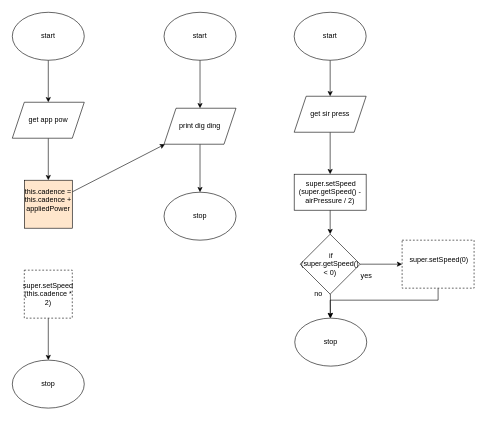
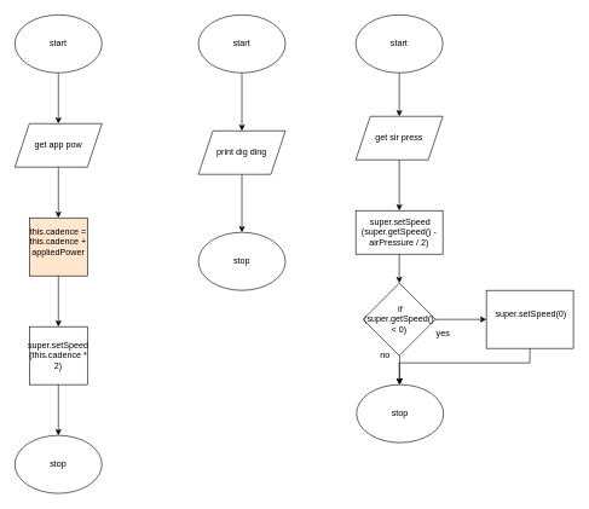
  <mxCell id="0" />
  <mxCell id="1" parent="0" />
  <mxCell id="2" value="stop" style="ellipse;whiteSpace=wrap;html=1;" parent="1" vertex="1"><mxGeometry x="20" y="600" width="120" height="80" as="geometry" /></mxCell>
  <mxCell id="3" value="" style="edgeStyle=none;html=1;" parent="1" source="4" target="6" edge="1"><mxGeometry relative="1" as="geometry" /></mxCell>
  <mxCell id="4" value="start" style="ellipse;whiteSpace=wrap;html=1;" parent="1" vertex="1"><mxGeometry x="20" y="20" width="120" height="80" as="geometry" /></mxCell>
  <mxCell id="5" value="" style="edgeStyle=none;html=1;" parent="1" source="6" target="8" edge="1"><mxGeometry relative="1" as="geometry" /></mxCell>
  <mxCell id="6" value="get app pow" style="shape=parallelogram;perimeter=parallelogramPerimeter;whiteSpace=wrap;html=1;fixedSize=1;" parent="1" vertex="1"><mxGeometry x="20" y="170" width="120" height="60" as="geometry" /></mxCell>
- <mxCell id="7" value="" style="edgeStyle=none;html=1;" parent="1" source="8" target="15" edge="1"><mxGeometry relative="1" as="geometry" /></mxCell>
+ <mxCell id="7" value="" style="edgeStyle=none;html=1;" parent="1" source="8" target="10" edge="1"><mxGeometry relative="1" as="geometry" /></mxCell>
  <mxCell id="8" value="&lt;div&gt;this.cadence = this.cadence + appliedPower&lt;/div&gt;&lt;div&gt;&lt;br&gt;&lt;/div&gt;" style="whiteSpace=wrap;html=1;aspect=fixed;fillColor=#ffe6cc;" parent="1" vertex="1"><mxGeometry x="40" y="300" width="80" height="80" as="geometry" /></mxCell>
  <mxCell id="9" value="" style="edgeStyle=none;html=1;" parent="1" source="10" target="2" edge="1"><mxGeometry relative="1" as="geometry" /></mxCell>
- <mxCell id="10" value="super.setSpeed&lt;br&gt;(this.cadence * 2)" style="whiteSpace=wrap;html=1;aspect=fixed;dashed=1;" parent="1" vertex="1"><mxGeometry x="40" y="450" width="80" height="80" as="geometry" /></mxCell>
+ <mxCell id="10" value="super.setSpeed&lt;br&gt;(this.cadence * 2)" style="whiteSpace=wrap;html=1;aspect=fixed;" parent="1" vertex="1"><mxGeometry x="40" y="450" width="80" height="80" as="geometry" /></mxCell>
  <mxCell id="11" value="stop" style="ellipse;whiteSpace=wrap;html=1;" parent="1" vertex="1"><mxGeometry x="273" y="320" width="120" height="80" as="geometry" /></mxCell>
  <mxCell id="12" value="" style="edgeStyle=none;html=1;" parent="1" source="13" target="15" edge="1"><mxGeometry relative="1" as="geometry" /></mxCell>
  <mxCell id="13" value="start" style="ellipse;whiteSpace=wrap;html=1;" parent="1" vertex="1"><mxGeometry x="273" y="20" width="120" height="80" as="geometry" /></mxCell>
  <mxCell id="14" value="" style="edgeStyle=none;html=1;" parent="1" source="15" target="11" edge="1"><mxGeometry relative="1" as="geometry" /></mxCell>
  <mxCell id="15" value="print dig ding" style="shape=parallelogram;perimeter=parallelogramPerimeter;whiteSpace=wrap;html=1;fixedSize=1;" parent="1" vertex="1"><mxGeometry x="273" y="180" width="120" height="60" as="geometry" /></mxCell>
  <mxCell id="16" value="stop" style="ellipse;whiteSpace=wrap;html=1;" vertex="1" parent="1"><mxGeometry x="491" y="530" width="120" height="80" as="geometry" /></mxCell>
  <mxCell id="17" value="" style="edgeStyle=none;html=1;" edge="1" parent="1" source="18" target="20"><mxGeometry relative="1" as="geometry" /></mxCell>
  <mxCell id="18" value="start" style="ellipse;whiteSpace=wrap;html=1;" vertex="1" parent="1"><mxGeometry x="490" y="20" width="120" height="80" as="geometry" /></mxCell>
  <mxCell id="19" value="" style="edgeStyle=none;html=1;" edge="1" parent="1" source="20" target="24"><mxGeometry relative="1" as="geometry" /></mxCell>
  <mxCell id="20" value="get sir press" style="shape=parallelogram;perimeter=parallelogramPerimeter;whiteSpace=wrap;html=1;fixedSize=1;" vertex="1" parent="1"><mxGeometry x="490" y="160" width="120" height="60" as="geometry" /></mxCell>
  <mxCell id="21" style="edgeStyle=none;html=1;rounded=0;" edge="1" parent="1" source="22"><mxGeometry relative="1" as="geometry"><mxPoint x="550" y="530" as="targetPoint" /><Array as="points"><mxPoint x="730" y="500" /><mxPoint x="550" y="500" /></Array></mxGeometry></mxCell>
- <mxCell id="22" value="&lt;div&gt;&amp;nbsp;super.setSpeed(0)&lt;/div&gt;&lt;div&gt;&lt;br&gt;&lt;/div&gt;" style="rounded=0;whiteSpace=wrap;html=1;dashed=1;" vertex="1" parent="1"><mxGeometry x="670" y="400" width="120" height="80" as="geometry" /></mxCell>
+ <mxCell id="22" value="&lt;div&gt;&amp;nbsp;super.setSpeed(0)&lt;/div&gt;&lt;div&gt;&lt;br&gt;&lt;/div&gt;" style="rounded=0;whiteSpace=wrap;html=1;" vertex="1" parent="1"><mxGeometry x="670" y="400" width="120" height="80" as="geometry" /></mxCell>
  <mxCell id="23" value="" style="edgeStyle=none;html=1;" edge="1" parent="1" source="24" target="27"><mxGeometry relative="1" as="geometry" /></mxCell>
  <mxCell id="24" value="&amp;nbsp;super.setSpeed&lt;br&gt;(super.getSpeed() - airPressure / 2)" style="rounded=0;whiteSpace=wrap;html=1;" vertex="1" parent="1"><mxGeometry x="490" y="290" width="120" height="60" as="geometry" /></mxCell>
  <mxCell id="25" value="" style="edgeStyle=none;html=1;" edge="1" parent="1" source="27" target="16"><mxGeometry relative="1" as="geometry" /></mxCell>
  <mxCell id="26" value="" style="edgeStyle=none;html=1;" edge="1" parent="1" source="27" target="22"><mxGeometry relative="1" as="geometry" /></mxCell>
  <mxCell id="27" value="&amp;nbsp;if (super.getSpeed() &amp;lt; 0)" style="rhombus;whiteSpace=wrap;html=1;" vertex="1" parent="1"><mxGeometry x="500" y="390" width="100" height="100" as="geometry" /></mxCell>
  <mxCell id="28" value="yes" style="text;html=1;align=center;verticalAlign=middle;resizable=0;points=[];autosize=1;strokeColor=none;fillColor=none;" vertex="1" parent="1"><mxGeometry x="595" y="450" width="30" height="20" as="geometry" /></mxCell>
  <mxCell id="29" value="no" style="text;html=1;align=center;verticalAlign=middle;resizable=0;points=[];autosize=1;strokeColor=none;fillColor=none;" vertex="1" parent="1"><mxGeometry x="515" y="480" width="30" height="20" as="geometry" /></mxCell>
